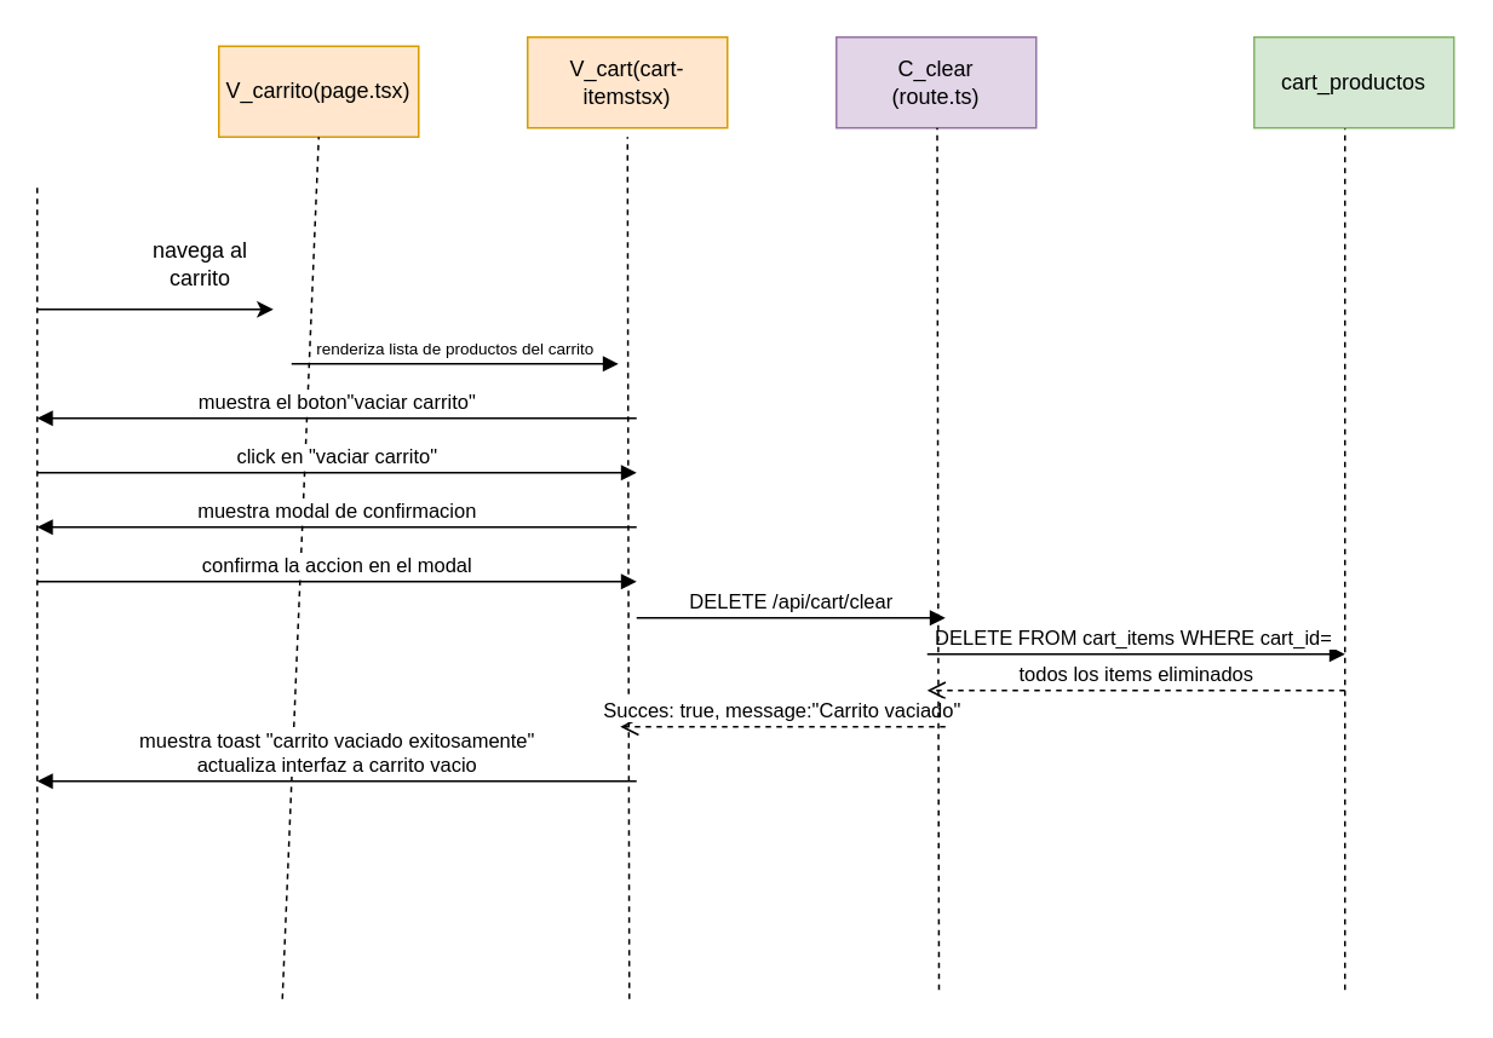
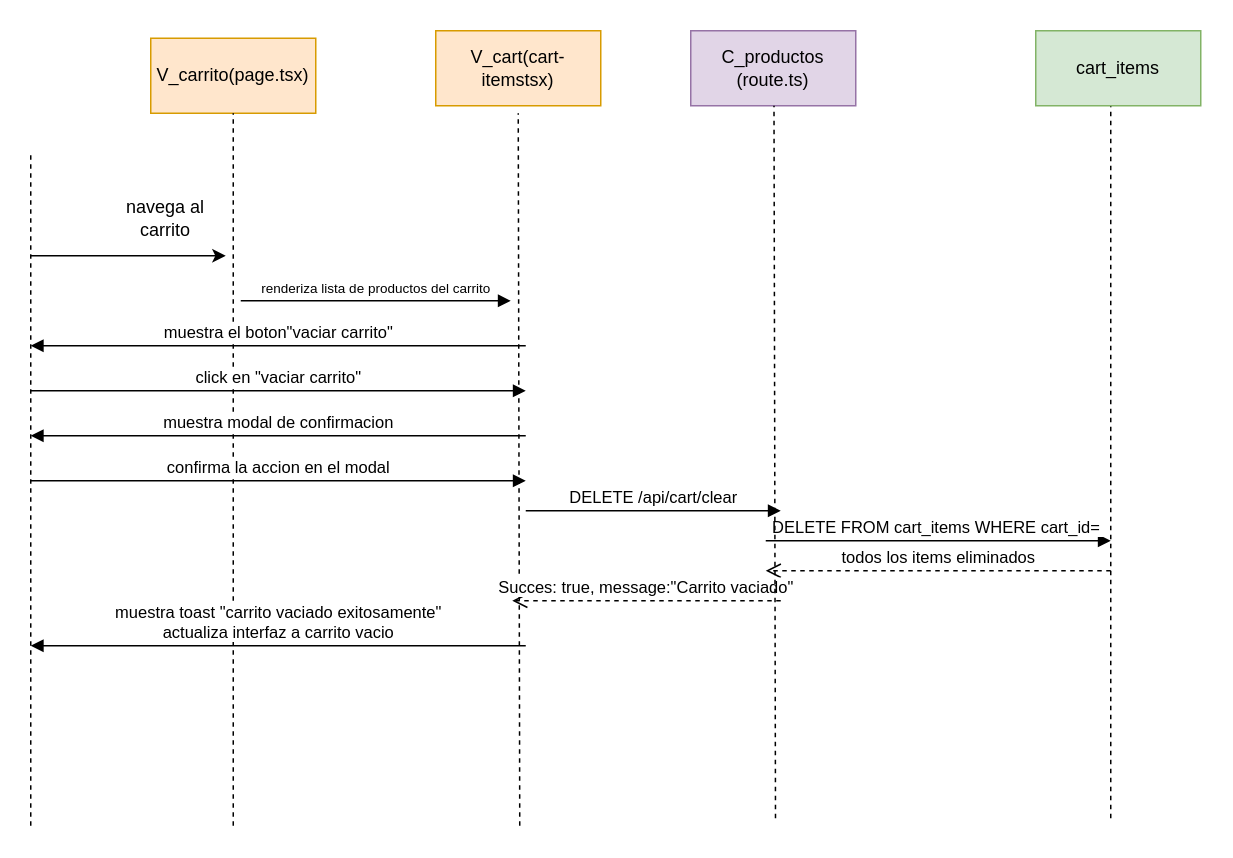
  <mxCell id="0" />
  <mxCell id="1" parent="0" />
- <mxCell id="2" value="V_carrito(page.tsx)" style="html=1;whiteSpace=wrap;fillColor=#ffe6cc;strokeColor=#d79b00;" vertex="1" parent="1"><mxGeometry x="120" y="25" width="110" height="50" as="geometry" /></mxCell>
+ <mxCell id="2" value="V_carrito(page.tsx)" style="html=1;whiteSpace=wrap;fillColor=#ffe6cc;strokeColor=#d79b00;" vertex="1" parent="1"><mxGeometry x="100" y="25" width="110" height="50" as="geometry" /></mxCell>
  <mxCell id="3" value="" style="endArrow=none;dashed=1;html=1;rounded=0;" edge="1" parent="1"><mxGeometry width="50" height="50" relative="1" as="geometry"><mxPoint x="20" y="550" as="sourcePoint" /><mxPoint x="20" y="100" as="targetPoint" /></mxGeometry></mxCell>
  <mxCell id="4" value="" style="endArrow=none;dashed=1;html=1;rounded=0;entryX=0.5;entryY=1;entryDx=0;entryDy=0;" edge="1" parent="1" target="2"><mxGeometry width="50" height="50" relative="1" as="geometry"><mxPoint x="155" y="550" as="sourcePoint" /><mxPoint x="200" y="160" as="targetPoint" /></mxGeometry></mxCell>
  <mxCell id="5" value="" style="endArrow=classic;html=1;rounded=0;" edge="1" parent="1"><mxGeometry width="50" height="50" relative="1" as="geometry"><mxPoint x="20" y="170" as="sourcePoint" /><mxPoint x="150" y="170" as="targetPoint" /></mxGeometry></mxCell>
  <mxCell id="6" value="navega al carrito" style="text;html=1;align=center;verticalAlign=middle;whiteSpace=wrap;rounded=0;" vertex="1" parent="1"><mxGeometry x="70" y="130" width="80" height="30" as="geometry" /></mxCell>
  <mxCell id="7" value="" style="endArrow=none;dashed=1;html=1;rounded=0;entryX=0.5;entryY=1;entryDx=0;entryDy=0;" edge="1" parent="1"><mxGeometry width="50" height="50" relative="1" as="geometry"><mxPoint x="346" y="550" as="sourcePoint" /><mxPoint x="345" y="75" as="targetPoint" /></mxGeometry></mxCell>
  <mxCell id="8" value="" style="endArrow=none;dashed=1;html=1;rounded=0;entryX=0.5;entryY=1;entryDx=0;entryDy=0;" edge="1" parent="1"><mxGeometry width="50" height="50" relative="1" as="geometry"><mxPoint x="740" y="545" as="sourcePoint" /><mxPoint x="740" y="70" as="targetPoint" /></mxGeometry></mxCell>
  <mxCell id="9" value="&lt;font style=&quot;font-size: 9px;&quot;&gt;renderiza lista de productos del carrito&lt;/font&gt;" style="html=1;verticalAlign=bottom;endArrow=block;curved=0;rounded=0;" edge="1" parent="1"><mxGeometry width="80" relative="1" as="geometry"><mxPoint x="160" y="200" as="sourcePoint" /><mxPoint x="340" y="200" as="targetPoint" /><mxPoint as="offset" /></mxGeometry></mxCell>
- <mxCell id="10" value="cart_productos" style="html=1;whiteSpace=wrap;fillColor=#d5e8d4;strokeColor=#82b366;" vertex="1" parent="1"><mxGeometry x="690" y="20" width="110" height="50" as="geometry" /></mxCell>
+ <mxCell id="10" value="cart_items" style="html=1;whiteSpace=wrap;fillColor=#d5e8d4;strokeColor=#82b366;" vertex="1" parent="1"><mxGeometry x="690" y="20" width="110" height="50" as="geometry" /></mxCell>
  <mxCell id="11" value="DELETE /api/cart/clear" style="html=1;verticalAlign=bottom;endArrow=block;curved=0;rounded=0;" edge="1" parent="1"><mxGeometry width="80" relative="1" as="geometry"><mxPoint x="350" y="340" as="sourcePoint" /><mxPoint x="520" y="340" as="targetPoint" /><mxPoint as="offset" /></mxGeometry></mxCell>
  <mxCell id="12" value="todos los items eliminados" style="html=1;verticalAlign=bottom;endArrow=open;dashed=1;endSize=8;curved=0;rounded=0;" edge="1" parent="1"><mxGeometry relative="1" as="geometry"><mxPoint x="740" y="380" as="sourcePoint" /><mxPoint x="510" y="380" as="targetPoint" /></mxGeometry></mxCell>
- <mxCell id="13" value="C_clear&lt;br&gt;(route.ts)" style="html=1;whiteSpace=wrap;fillColor=#e1d5e7;strokeColor=#9673a6;" vertex="1" parent="1"><mxGeometry x="460" y="20" width="110" height="50" as="geometry" /></mxCell>
+ <mxCell id="13" value="C_productos&lt;br&gt;(route.ts)" style="html=1;whiteSpace=wrap;fillColor=#e1d5e7;strokeColor=#9673a6;" vertex="1" parent="1"><mxGeometry x="460" y="20" width="110" height="50" as="geometry" /></mxCell>
  <mxCell id="14" value="V_cart(cart-itemstsx)" style="html=1;whiteSpace=wrap;fillColor=#ffe6cc;strokeColor=#d79b00;" vertex="1" parent="1"><mxGeometry x="290" y="20" width="110" height="50" as="geometry" /></mxCell>
  <mxCell id="15" value="confirma la accion en el modal" style="html=1;verticalAlign=bottom;endArrow=block;curved=0;rounded=0;" edge="1" parent="1"><mxGeometry width="80" relative="1" as="geometry"><mxPoint x="20" y="320" as="sourcePoint" /><mxPoint x="350" y="320" as="targetPoint" /><mxPoint as="offset" /></mxGeometry></mxCell>
  <mxCell id="16" value="DELETE FROM cart_items WHERE cart_id=&amp;nbsp;" style="html=1;verticalAlign=bottom;endArrow=block;curved=0;rounded=0;" edge="1" parent="1"><mxGeometry width="80" relative="1" as="geometry"><mxPoint x="510" y="360" as="sourcePoint" /><mxPoint x="740" y="360" as="targetPoint" /><mxPoint as="offset" /></mxGeometry></mxCell>
  <mxCell id="17" value="Succes: true, message:&quot;Carrito vaciado&quot;" style="html=1;verticalAlign=bottom;endArrow=open;dashed=1;endSize=8;curved=0;rounded=0;" edge="1" parent="1"><mxGeometry relative="1" as="geometry"><mxPoint x="520" y="400" as="sourcePoint" /><mxPoint x="341" y="400" as="targetPoint" /></mxGeometry></mxCell>
  <mxCell id="18" value="muestra toast &quot;carrito vaciado exitosamente&quot;&lt;div&gt;actualiza interfaz a carrito vacio&lt;/div&gt;" style="html=1;verticalAlign=bottom;endArrow=block;curved=0;rounded=0;" edge="1" parent="1"><mxGeometry width="80" relative="1" as="geometry"><mxPoint x="350" y="430" as="sourcePoint" /><mxPoint x="20" y="430" as="targetPoint" /><mxPoint as="offset" /></mxGeometry></mxCell>
  <mxCell id="19" value="" style="endArrow=none;dashed=1;html=1;rounded=0;entryX=0.5;entryY=1;entryDx=0;entryDy=0;" edge="1" parent="1"><mxGeometry width="50" height="50" relative="1" as="geometry"><mxPoint x="516.5" y="545" as="sourcePoint" /><mxPoint x="515.5" y="70" as="targetPoint" /></mxGeometry></mxCell>
  <mxCell id="20" value="click en &quot;vaciar carrito&quot;" style="html=1;verticalAlign=bottom;endArrow=block;curved=0;rounded=0;" edge="1" parent="1"><mxGeometry width="80" relative="1" as="geometry"><mxPoint x="20" y="260" as="sourcePoint" /><mxPoint x="350" y="260" as="targetPoint" /><mxPoint as="offset" /></mxGeometry></mxCell>
  <mxCell id="21" value="muestra el boton&quot;vaciar carrito&quot;" style="html=1;verticalAlign=bottom;endArrow=block;curved=0;rounded=0;" edge="1" parent="1"><mxGeometry width="80" relative="1" as="geometry"><mxPoint x="350" y="230" as="sourcePoint" /><mxPoint x="20" y="230" as="targetPoint" /><mxPoint as="offset" /></mxGeometry></mxCell>
  <mxCell id="22" value="muestra modal de confirmacion" style="html=1;verticalAlign=bottom;endArrow=block;curved=0;rounded=0;" edge="1" parent="1"><mxGeometry width="80" relative="1" as="geometry"><mxPoint x="350" y="290" as="sourcePoint" /><mxPoint x="20" y="290" as="targetPoint" /><mxPoint as="offset" /></mxGeometry></mxCell>
